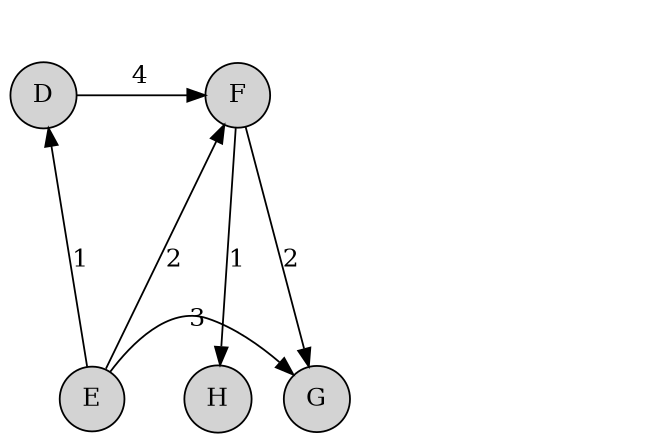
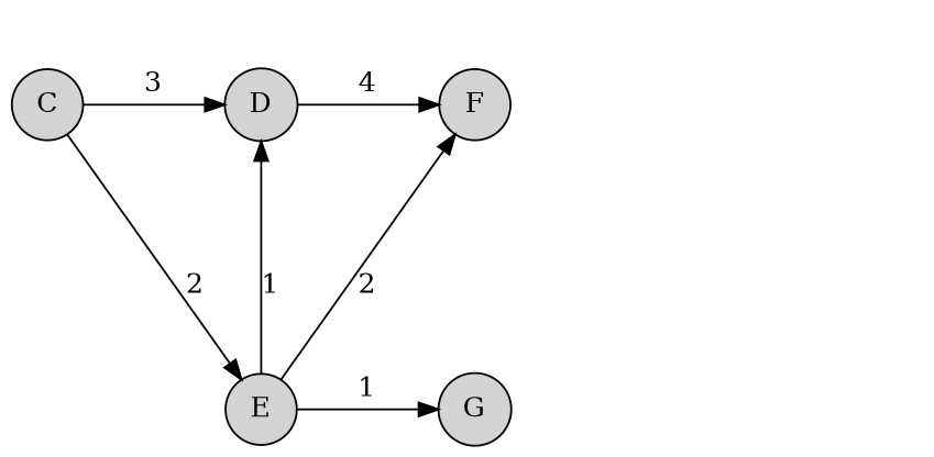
  digraph {
    rankdir=TB
    node [shape=circle style=filled]
    edge [minlen=2]
+   C [rank=source]
    D
    F
    E
    G
-   H [rank=sink]
    n7 [fillcolor=white fontcolor=white fontname=monospace label=< 			<TABLE BORDER="0"> 				<TR><TD>                    </TD></TR> 				<TR><TD>                    </TD></TR> 				<TR><TD>                    </TD></TR> 				<TR><TD>                    </TD></TR> 			</TABLE>> shape=none]
    subgraph sub_1 {
      rank=same
+     C
      D
      F
    }
    subgraph sub_2 {
      rank=same
      E
      G
-     H
    }
    subgraph sub_3 {
      rank=same
      n7
    }
+   C -> D [label=3]
+   C -> E [label=2]
    D -> F [label=4]
-   F -> G [label=2]
-   F -> H [label=1]
    E -> D [label=1]
    E -> F [label=2]
-   E -> G [label=3]
+   E -> G [label=1]
  }
